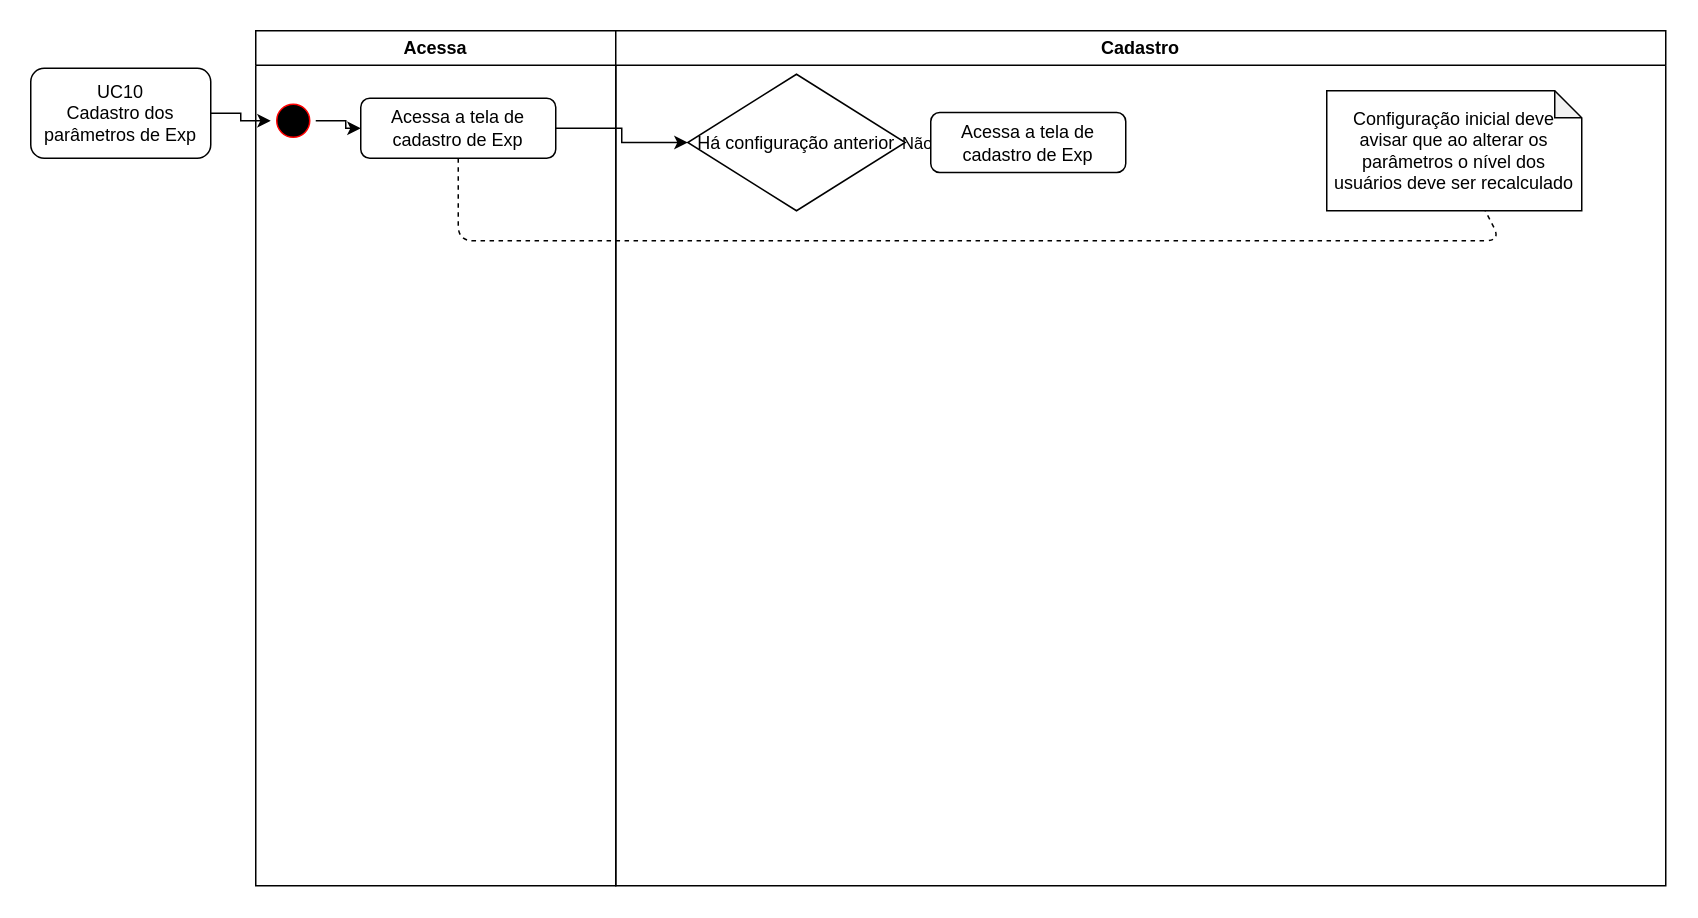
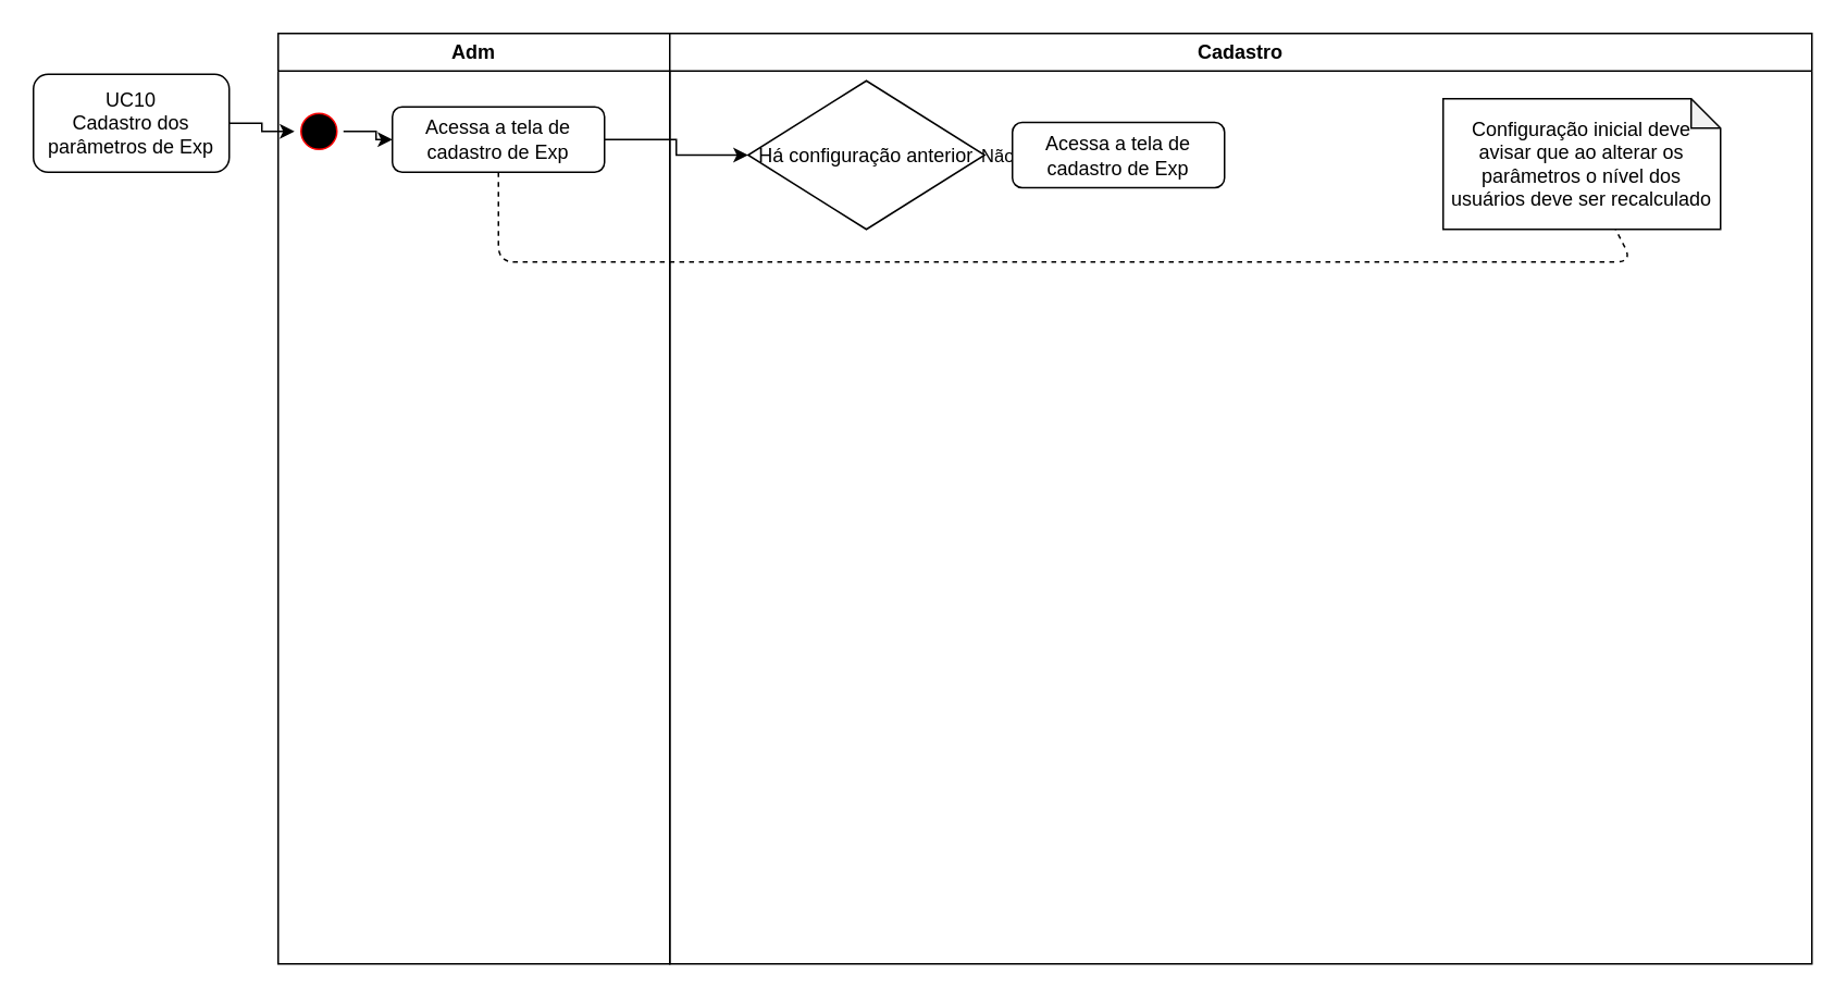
  <mxCell id="0" />
  <mxCell id="1" parent="0" />
- <mxCell id="2" value="Acessa" style="swimlane;whiteSpace=wrap" parent="1" vertex="1"><mxGeometry x="170" y="20" width="240" height="570" as="geometry" /></mxCell>
+ <mxCell id="2" value="Adm" style="swimlane;whiteSpace=wrap" parent="1" vertex="1"><mxGeometry x="170" y="20" width="240" height="570" as="geometry" /></mxCell>
  <mxCell id="3" style="edgeStyle=orthogonalEdgeStyle;rounded=0;orthogonalLoop=1;jettySize=auto;html=1;" parent="2" source="4" target="5" edge="1"><mxGeometry relative="1" as="geometry" /></mxCell>
  <mxCell id="4" value="" style="ellipse;shape=startState;fillColor=#000000;strokeColor=#ff0000;" parent="2" vertex="1"><mxGeometry x="10" y="45" width="30" height="30" as="geometry" /></mxCell>
  <mxCell id="5" value="Acessa a tela de cadastro de Exp" style="rounded=1;whiteSpace=wrap;html=1;" parent="2" vertex="1"><mxGeometry x="70" y="45" width="130" height="40" as="geometry" /></mxCell>
  <mxCell id="6" value="Cadastro" style="swimlane;whiteSpace=wrap" parent="1" vertex="1"><mxGeometry x="410" y="20" width="700" height="570" as="geometry" /></mxCell>
  <mxCell id="7" value="Não" style="edgeStyle=orthogonalEdgeStyle;rounded=0;orthogonalLoop=1;jettySize=auto;html=1;" parent="6" source="8" target="10" edge="1"><mxGeometry relative="1" as="geometry"><mxPoint x="319" y="74.5" as="targetPoint" /></mxGeometry></mxCell>
  <mxCell id="8" value="Há configuração anterior" style="rhombus;whiteSpace=wrap;html=1;" parent="6" vertex="1"><mxGeometry x="48" y="29" width="145" height="91" as="geometry" /></mxCell>
  <mxCell id="9" value="Configuração inicial deve avisar que ao alterar os parâmetros o nível dos usuários deve ser recalculado" style="shape=note;whiteSpace=wrap;html=1;backgroundOutline=1;darkOpacity=0.05;size=18;" parent="6" vertex="1"><mxGeometry x="474" y="40" width="170" height="80" as="geometry" /></mxCell>
  <mxCell id="10" value="Acessa a tela de cadastro de Exp" style="rounded=1;whiteSpace=wrap;html=1;" vertex="1" parent="6"><mxGeometry x="210" y="54.5" width="130" height="40" as="geometry" /></mxCell>
  <mxCell id="11" style="edgeStyle=orthogonalEdgeStyle;rounded=0;orthogonalLoop=1;jettySize=auto;html=1;" parent="1" source="12" target="4" edge="1"><mxGeometry relative="1" as="geometry" /></mxCell>
  <mxCell id="12" value="UC10&lt;br&gt;Cadastro dos parâmetros de Exp" style="rounded=1;whiteSpace=wrap;html=1;" parent="1" vertex="1"><mxGeometry x="20" y="45" width="120" height="60" as="geometry" /></mxCell>
  <mxCell id="13" value="" style="endArrow=none;dashed=1;html=1;" parent="1" source="5" target="9" edge="1"><mxGeometry width="50" height="50" relative="1" as="geometry"><mxPoint x="490" y="310" as="sourcePoint" /><mxPoint x="540" y="260" as="targetPoint" /><Array as="points"><mxPoint x="305" y="160" /><mxPoint x="1000" y="160" /></Array></mxGeometry></mxCell>
  <mxCell id="14" style="edgeStyle=orthogonalEdgeStyle;rounded=0;orthogonalLoop=1;jettySize=auto;html=1;" edge="1" parent="1" source="5" target="8"><mxGeometry relative="1" as="geometry" /></mxCell>
